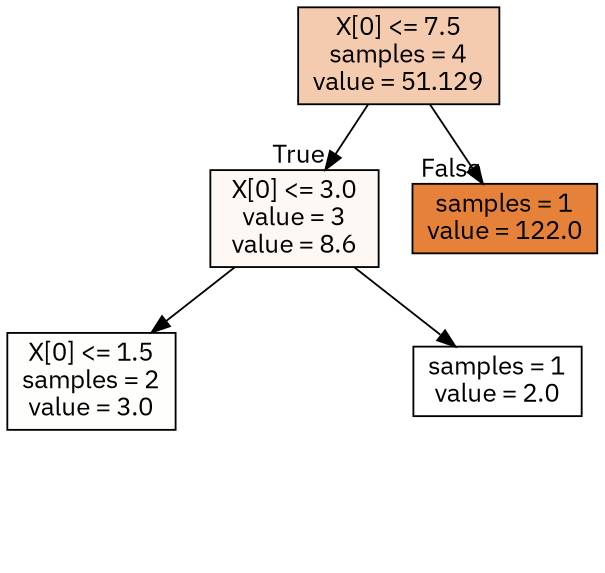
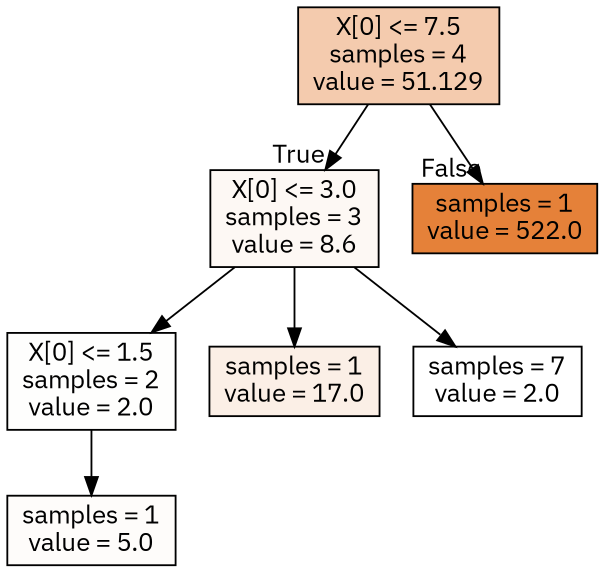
  digraph {
    fontname="IBM Plex Sans"
    node [color=black fontname="IBM Plex Sans" shape=box style=filled]
    edge [fontname="IBM Plex Sans"]
    n1 [fillcolor="#e5813968" label="X[0] <= 7.5\nsamples = 4\nvalue = 51.129"]
-   n2 [fillcolor="#e581390e" label="X[0] <= 3.0\nvalue = 3\nvalue = 8.6"]
-   n3 [fillcolor="#e58139ff" label="samples = 1\nvalue = 122.0"]
-   n4 [fillcolor="#e5813902" label="X[0] <= 1.5\nsamples = 2\nvalue = 3.0"]
-   n6 [fillcolor="#e5813900" label="samples = 1\nvalue = 2.0"]
+   n2 [fillcolor="#e581390e" label="X[0] <= 3.0\nsamples = 3\nvalue = 8.6"]
+   n3 [fillcolor="#e58139ff" label="samples = 1\nvalue = 522.0"]
+   n4 [fillcolor="#e5813902" label="X[0] <= 1.5\nsamples = 2\nvalue = 2.0"]
+   n5 [fillcolor="#e5813920" label="samples = 1\nvalue = 17.0"]
+   n6 [fillcolor="#e5813900" label="samples = 7\nvalue = 2.0"]
+   n7 [fillcolor="#e5813906" label="samples = 1\nvalue = 5.0"]
    n1 -> n2 [headlabel=True labelangle=45 labeldistance=2.5]
    n1 -> n3 [headlabel=False labelangle=-45 labeldistance=2.5]
    n2 -> n4
+   n2 -> n5
    n2 -> n6
+   n4 -> n7
  }
